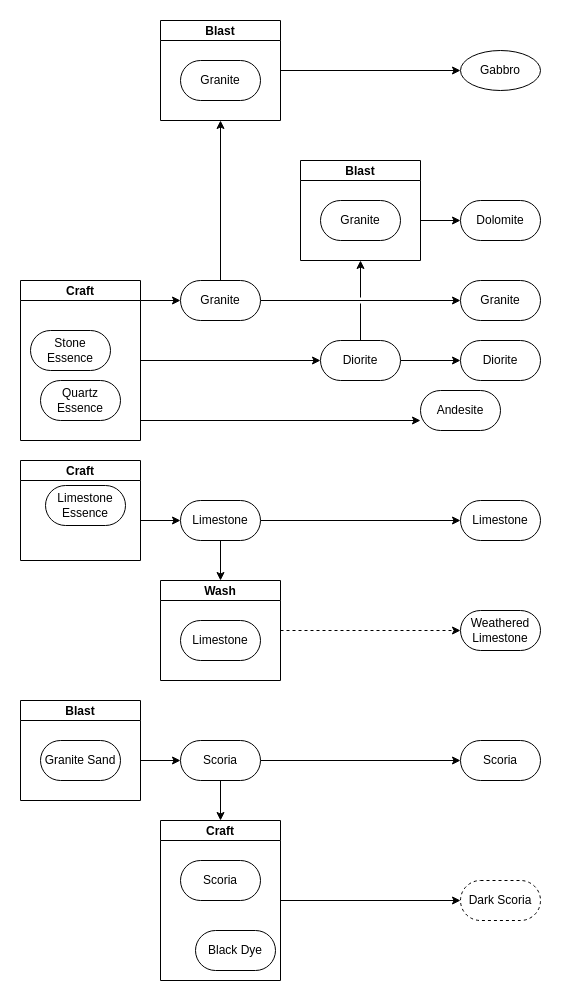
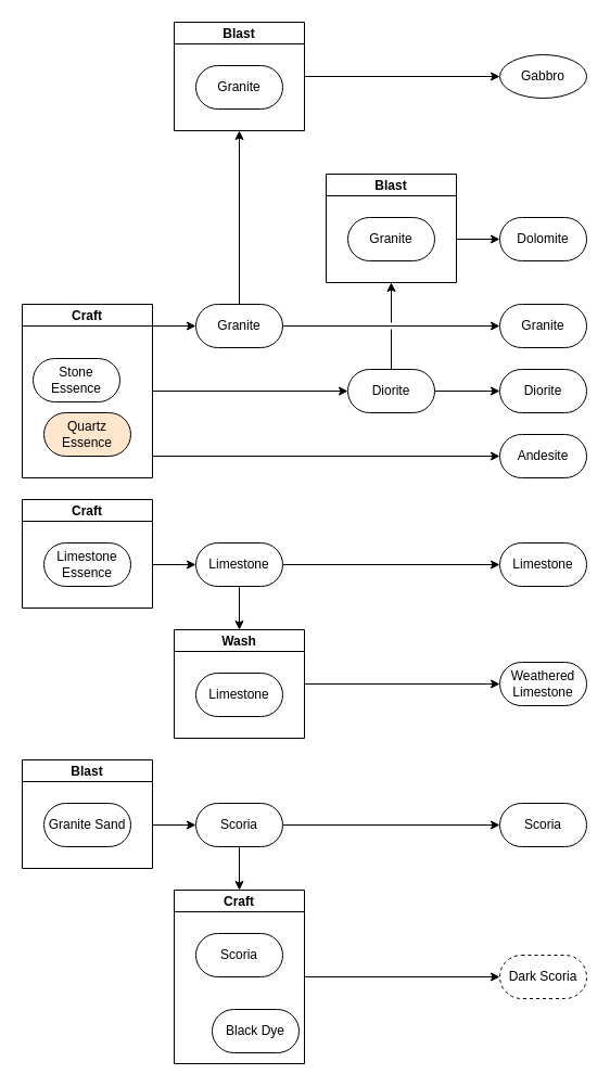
  <mxCell id="0" />
  <mxCell id="1" parent="0" />
  <mxCell id="2" style="edgeStyle=orthogonalEdgeStyle;orthogonalLoop=1;jettySize=auto;html=1;jumpStyle=gap;" edge="1" parent="1" source="4" target="25"><mxGeometry relative="1" as="geometry" /></mxCell>
  <mxCell id="3" style="edgeStyle=orthogonalEdgeStyle;orthogonalLoop=1;jettySize=auto;html=1;jumpStyle=gap;" edge="1" parent="1" source="4" target="43"><mxGeometry relative="1" as="geometry" /></mxCell>
  <mxCell id="4" value="Limestone" style="rounded=1;whiteSpace=wrap;html=1;arcSize=50;" vertex="1" parent="1"><mxGeometry x="180" y="500" width="80" height="40" as="geometry" /></mxCell>
  <mxCell id="5" style="edgeStyle=orthogonalEdgeStyle;orthogonalLoop=1;jettySize=auto;html=1;jumpStyle=gap;" edge="1" parent="1" source="7" target="28"><mxGeometry relative="1" as="geometry" /></mxCell>
  <mxCell id="6" style="edgeStyle=orthogonalEdgeStyle;orthogonalLoop=1;jettySize=auto;html=1;jumpStyle=gap;" edge="1" parent="1" source="7" target="46"><mxGeometry relative="1" as="geometry" /></mxCell>
  <mxCell id="7" value="Granite" style="rounded=1;whiteSpace=wrap;html=1;arcSize=50;" vertex="1" parent="1"><mxGeometry x="180" y="280" width="80" height="40" as="geometry" /></mxCell>
  <mxCell id="8" style="edgeStyle=orthogonalEdgeStyle;orthogonalLoop=1;jettySize=auto;html=1;jumpStyle=gap;" edge="1" parent="1" source="18" target="44"><mxGeometry relative="1" as="geometry"><mxPoint x="260" y="420" as="sourcePoint" /><Array as="points"><mxPoint x="220" y="420" /><mxPoint x="220" y="420" /></Array></mxGeometry></mxCell>
  <mxCell id="9" style="edgeStyle=orthogonalEdgeStyle;orthogonalLoop=1;jettySize=auto;html=1;jumpStyle=gap;" edge="1" parent="1" source="11" target="38"><mxGeometry relative="1" as="geometry" /></mxCell>
  <mxCell id="10" style="edgeStyle=orthogonalEdgeStyle;orthogonalLoop=1;jettySize=auto;html=1;jumpStyle=gap;" edge="1" parent="1" source="11" target="45"><mxGeometry relative="1" as="geometry" /></mxCell>
  <mxCell id="11" value="Diorite" style="rounded=1;whiteSpace=wrap;html=1;arcSize=50;" vertex="1" parent="1"><mxGeometry x="320" y="340" width="80" height="40" as="geometry" /></mxCell>
  <mxCell id="12" style="edgeStyle=orthogonalEdgeStyle;orthogonalLoop=1;jettySize=auto;html=1;jumpStyle=gap;" edge="1" parent="1" source="14" target="34"><mxGeometry relative="1" as="geometry" /></mxCell>
  <mxCell id="13" style="edgeStyle=orthogonalEdgeStyle;orthogonalLoop=1;jettySize=auto;html=1;jumpStyle=gap;" edge="1" parent="1" source="14" target="41"><mxGeometry relative="1" as="geometry" /></mxCell>
  <mxCell id="14" value="Scoria" style="rounded=1;whiteSpace=wrap;html=1;arcSize=50;" vertex="1" parent="1"><mxGeometry x="180" y="740" width="80" height="40" as="geometry" /></mxCell>
  <mxCell id="15" value="Dolomite" style="rounded=1;whiteSpace=wrap;html=1;arcSize=50;" vertex="1" parent="1"><mxGeometry x="460" y="200" width="80" height="40" as="geometry" /></mxCell>
  <mxCell id="16" style="edgeStyle=orthogonalEdgeStyle;orthogonalLoop=1;jettySize=auto;html=1;rounded=1;jumpStyle=gap;" edge="1" parent="1" source="18" target="11"><mxGeometry relative="1" as="geometry" /></mxCell>
  <mxCell id="17" style="edgeStyle=orthogonalEdgeStyle;orthogonalLoop=1;jettySize=auto;html=1;rounded=1;jumpStyle=gap;" edge="1" parent="1" source="18" target="7"><mxGeometry relative="1" as="geometry"><Array as="points"><mxPoint x="150" y="300" /><mxPoint x="150" y="300" /></Array></mxGeometry></mxCell>
  <mxCell id="18" value="Craft" style="swimlane;startSize=20;" vertex="1" parent="1"><mxGeometry x="20" y="280" width="120" height="160" as="geometry" /></mxCell>
  <mxCell id="19" value="Stone Essence" style="rounded=1;whiteSpace=wrap;html=1;arcSize=50;" vertex="1" parent="18"><mxGeometry x="10" y="50" width="80" height="40" as="geometry" /></mxCell>
- <mxCell id="20" value="Quartz Essence" style="rounded=1;whiteSpace=wrap;html=1;arcSize=50;" vertex="1" parent="18"><mxGeometry x="20" y="100" width="80" height="40" as="geometry" /></mxCell>
+ <mxCell id="20" value="Quartz Essence" style="rounded=1;whiteSpace=wrap;html=1;arcSize=50;fillColor=#ffe6cc;" vertex="1" parent="18"><mxGeometry x="20" y="100" width="80" height="40" as="geometry" /></mxCell>
  <mxCell id="21" style="edgeStyle=orthogonalEdgeStyle;orthogonalLoop=1;jettySize=auto;html=1;jumpStyle=gap;" edge="1" parent="1" source="22" target="4"><mxGeometry relative="1" as="geometry"><mxPoint x="120" y="510" as="sourcePoint" /><Array as="points"><mxPoint x="150" y="520" /><mxPoint x="150" y="520" /></Array></mxGeometry></mxCell>
  <mxCell id="22" value="Craft" style="swimlane;startSize=20;" vertex="1" parent="1"><mxGeometry x="20" y="460" width="120" height="100" as="geometry" /></mxCell>
- <mxCell id="23" value="Limestone Essence" style="rounded=1;whiteSpace=wrap;html=1;arcSize=50;" vertex="1" parent="22"><mxGeometry x="25" y="25" width="80" height="40" as="geometry" /></mxCell>
- <mxCell id="24" style="edgeStyle=orthogonalEdgeStyle;orthogonalLoop=1;jettySize=auto;html=1;jumpStyle=gap;dashed=1;" edge="1" parent="1" source="25" target="42"><mxGeometry relative="1" as="geometry"><mxPoint x="320" y="640" as="targetPoint" /><Array as="points" /></mxGeometry></mxCell>
+ <mxCell id="23" value="Limestone Essence" style="rounded=1;whiteSpace=wrap;html=1;arcSize=50;" vertex="1" parent="22"><mxGeometry x="20" y="40" width="80" height="40" as="geometry" /></mxCell>
+ <mxCell id="24" style="edgeStyle=orthogonalEdgeStyle;orthogonalLoop=1;jettySize=auto;html=1;jumpStyle=gap;" edge="1" parent="1" source="25" target="42"><mxGeometry relative="1" as="geometry"><mxPoint x="320" y="640" as="targetPoint" /><Array as="points" /></mxGeometry></mxCell>
  <mxCell id="25" value="Wash" style="swimlane;startSize=20;" vertex="1" parent="1"><mxGeometry x="160" y="580" width="120" height="100" as="geometry" /></mxCell>
  <mxCell id="26" value="Limestone" style="rounded=1;whiteSpace=wrap;html=1;arcSize=50;" vertex="1" parent="25"><mxGeometry x="20" y="40" width="80" height="40" as="geometry" /></mxCell>
  <mxCell id="27" style="edgeStyle=orthogonalEdgeStyle;jumpStyle=gap;orthogonalLoop=1;jettySize=auto;html=1;" edge="1" parent="1" source="28" target="47"><mxGeometry relative="1" as="geometry" /></mxCell>
  <mxCell id="28" value="Blast" style="swimlane;startSize=20;" vertex="1" parent="1"><mxGeometry x="160" y="20" width="120" height="100" as="geometry" /></mxCell>
  <mxCell id="29" value="Granite" style="rounded=1;whiteSpace=wrap;html=1;arcSize=50;" vertex="1" parent="28"><mxGeometry x="20" y="40" width="80" height="40" as="geometry" /></mxCell>
  <mxCell id="30" style="edgeStyle=orthogonalEdgeStyle;orthogonalLoop=1;jettySize=auto;html=1;jumpStyle=gap;" edge="1" parent="1" source="31" target="14"><mxGeometry relative="1" as="geometry"><Array as="points"><mxPoint x="150" y="760" /><mxPoint x="150" y="760" /></Array></mxGeometry></mxCell>
  <mxCell id="31" value="Blast" style="swimlane;startSize=20;" vertex="1" parent="1"><mxGeometry x="20" y="700" width="120" height="100" as="geometry" /></mxCell>
  <mxCell id="32" value="Granite Sand" style="rounded=1;whiteSpace=wrap;html=1;arcSize=50;" vertex="1" parent="31"><mxGeometry x="20" y="40" width="80" height="40" as="geometry" /></mxCell>
  <mxCell id="33" style="edgeStyle=orthogonalEdgeStyle;orthogonalLoop=1;jettySize=auto;html=1;jumpStyle=gap;" edge="1" parent="1" source="34" target="40"><mxGeometry relative="1" as="geometry"><mxPoint x="320" y="910" as="targetPoint" /><Array as="points" /></mxGeometry></mxCell>
  <mxCell id="34" value="Craft" style="swimlane;startSize=20;" vertex="1" parent="1"><mxGeometry x="160" y="820" width="120" height="160" as="geometry" /></mxCell>
  <mxCell id="35" value="Scoria" style="rounded=1;whiteSpace=wrap;html=1;arcSize=50;" vertex="1" parent="34"><mxGeometry x="20" y="40" width="80" height="40" as="geometry" /></mxCell>
  <mxCell id="36" value="Black Dye" style="rounded=1;whiteSpace=wrap;html=1;arcSize=50;" vertex="1" parent="34"><mxGeometry x="35" y="110" width="80" height="40" as="geometry" /></mxCell>
  <mxCell id="37" style="edgeStyle=orthogonalEdgeStyle;orthogonalLoop=1;jettySize=auto;html=1;jumpStyle=gap;" edge="1" parent="1" source="38" target="15"><mxGeometry relative="1" as="geometry"><Array as="points"><mxPoint x="430" y="220" /><mxPoint x="430" y="220" /></Array></mxGeometry></mxCell>
  <mxCell id="38" value="Blast" style="swimlane;startSize=20;" vertex="1" parent="1"><mxGeometry x="300" y="160" width="120" height="100" as="geometry" /></mxCell>
  <mxCell id="39" value="Granite" style="rounded=1;whiteSpace=wrap;html=1;arcSize=50;" vertex="1" parent="38"><mxGeometry x="20" y="40" width="80" height="40" as="geometry" /></mxCell>
  <mxCell id="40" value="Dark Scoria" style="rounded=1;whiteSpace=wrap;html=1;arcSize=50;dashed=1;" vertex="1" parent="1"><mxGeometry x="460" y="880" width="80" height="40" as="geometry" /></mxCell>
  <mxCell id="41" value="Scoria" style="rounded=1;whiteSpace=wrap;html=1;arcSize=50;" vertex="1" parent="1"><mxGeometry x="460" y="740" width="80" height="40" as="geometry" /></mxCell>
  <mxCell id="42" value="Weathered Limestone" style="rounded=1;whiteSpace=wrap;html=1;arcSize=50;" vertex="1" parent="1"><mxGeometry x="460" y="610" width="80" height="40" as="geometry" /></mxCell>
  <mxCell id="43" value="Limestone" style="rounded=1;whiteSpace=wrap;html=1;arcSize=50;" vertex="1" parent="1"><mxGeometry x="460" y="500" width="80" height="40" as="geometry" /></mxCell>
- <mxCell id="44" value="Andesite" style="rounded=1;whiteSpace=wrap;html=1;arcSize=50;" vertex="1" parent="1"><mxGeometry x="420" y="390" width="80" height="40" as="geometry" /></mxCell>
+ <mxCell id="44" value="Andesite" style="rounded=1;whiteSpace=wrap;html=1;arcSize=50;" vertex="1" parent="1"><mxGeometry x="460" y="400" width="80" height="40" as="geometry" /></mxCell>
  <mxCell id="45" value="Diorite" style="rounded=1;whiteSpace=wrap;html=1;arcSize=50;" vertex="1" parent="1"><mxGeometry x="460" y="340" width="80" height="40" as="geometry" /></mxCell>
  <mxCell id="46" value="Granite" style="rounded=1;whiteSpace=wrap;html=1;arcSize=50;" vertex="1" parent="1"><mxGeometry x="460" y="280" width="80" height="40" as="geometry" /></mxCell>
  <mxCell id="47" value="Gabbro" style="ellipse;whiteSpace=wrap;html=1;arcSize=50;" vertex="1" parent="1"><mxGeometry x="460" y="50" width="80" height="40" as="geometry" /></mxCell>
